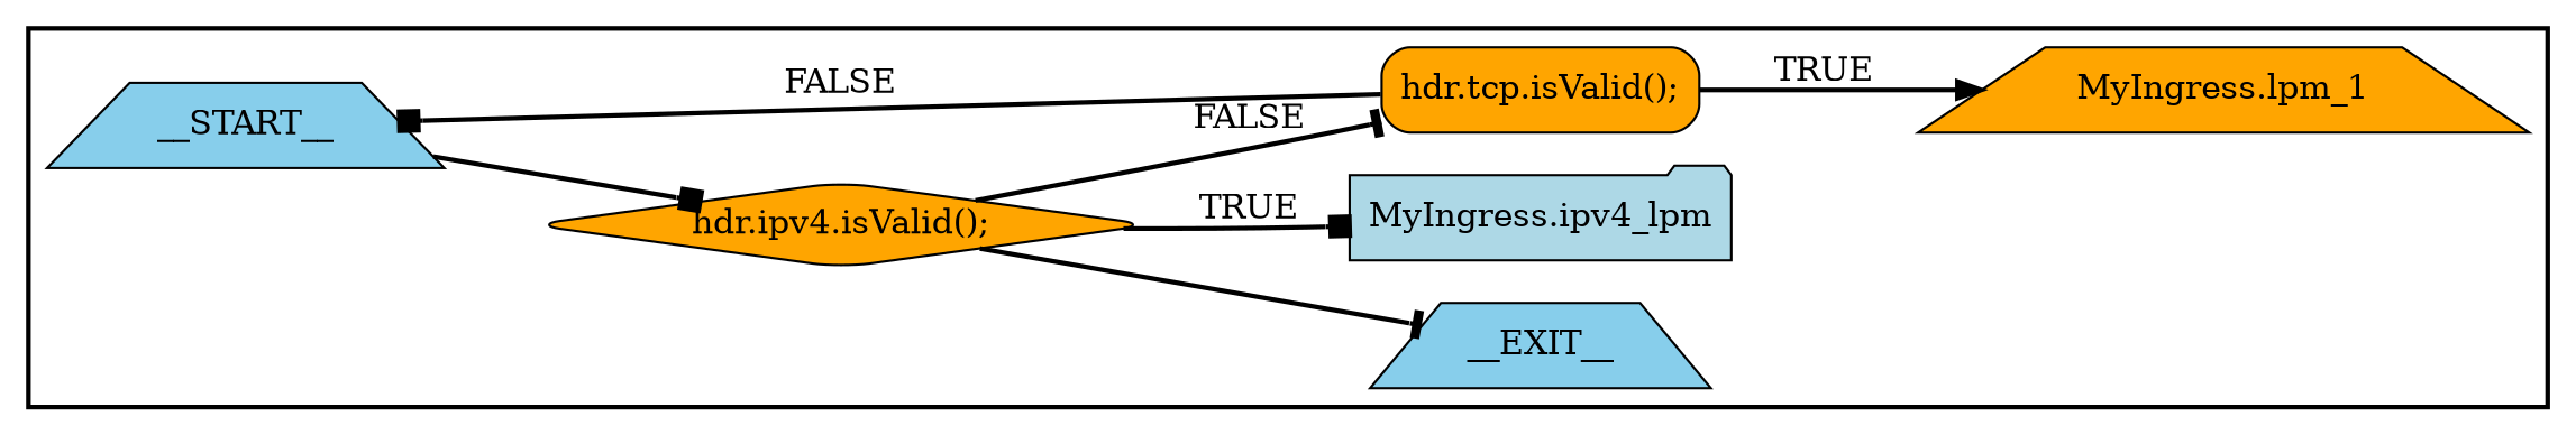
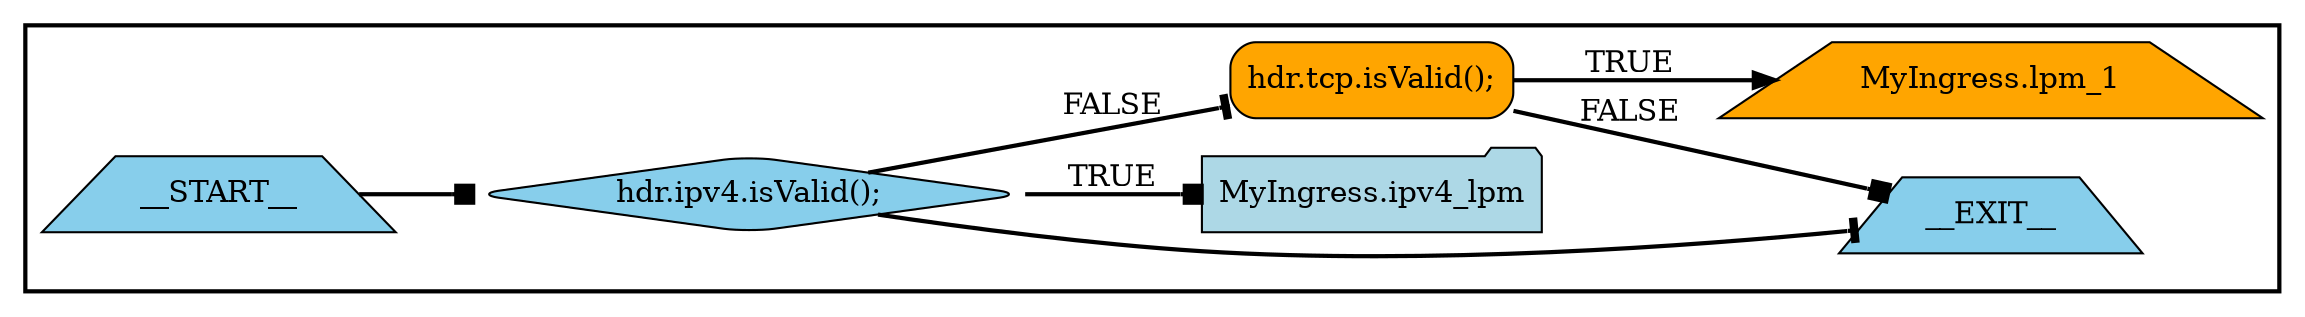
  digraph {
    rankdir=LR
    node [fillcolor=skyblue shape=trapezium style="solid,filled"]
    edge [arrowhead=box style=bold]
    n1 [label=__START__]
-   n2 [fillcolor=orange label="hdr.ipv4.isValid();" shape=diamond style="rounded,filled"]
+   n2 [label="hdr.ipv4.isValid();" shape=diamond style="rounded,filled"]
    n3 [label=__EXIT__]
    n4 [fillcolor=lightblue label="MyIngress.ipv4_lpm" shape=folder]
    n5 [fillcolor=orange label="hdr.tcp.isValid();" shape=box style="rounded,filled"]
    n6 [fillcolor=orange label="MyIngress.lpm_1"]
    subgraph cluster_1 {
      labeljust=r
      style=bold
      n1
      n2
      n3
      n4
      n5
      n6
    }
    n1 -> n2
    n2 -> n3 [arrowhead=tee]
    n2 -> n4 [label=TRUE]
    n2 -> n5 [arrowhead=tee label=FALSE]
-   n5 -> n1 [label=FALSE]
+   n5 -> n3 [label=FALSE]
    n5 -> n6 [arrowhead=normal label=TRUE]
  }
